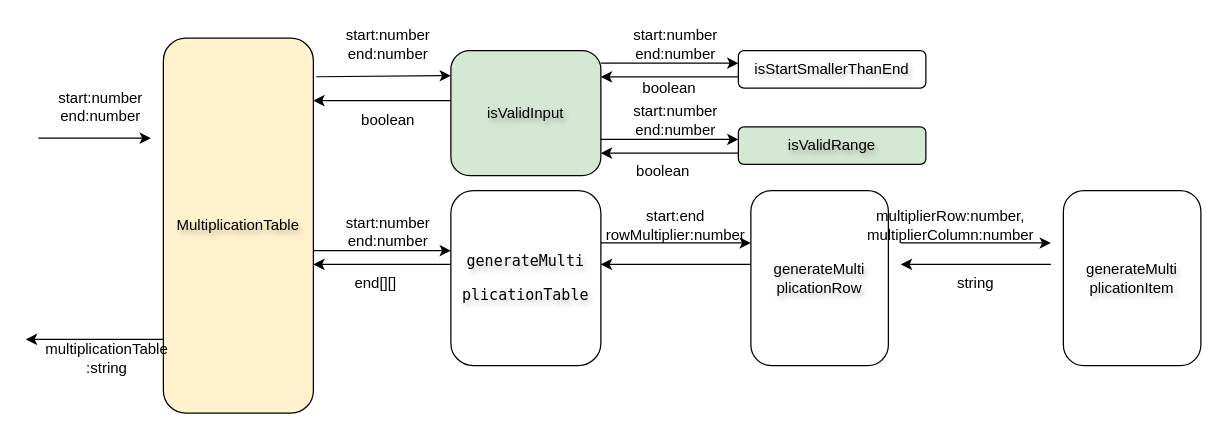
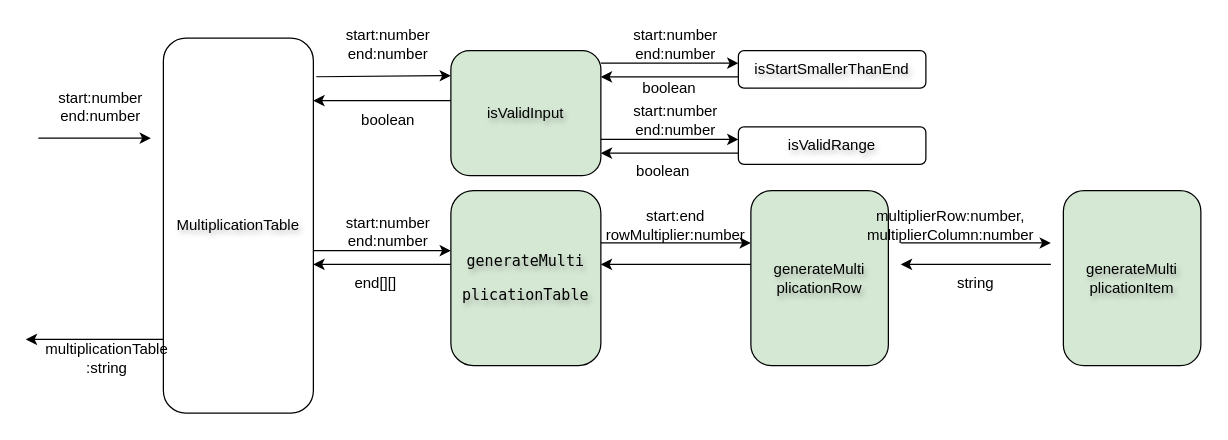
  <mxCell id="0" />
  <mxCell id="1" parent="0" />
- <mxCell id="2" value="MultiplicationTable" style="rounded=1;whiteSpace=wrap;html=1;rotation=0;textShadow=1;horizontal=1;fillColor=#fff2cc;" vertex="1" parent="1"><mxGeometry x="130" y="30" width="120" height="300" as="geometry" /></mxCell>
+ <mxCell id="2" value="MultiplicationTable" style="rounded=1;whiteSpace=wrap;html=1;rotation=0;textShadow=1;horizontal=1;" vertex="1" parent="1"><mxGeometry x="130" y="30" width="120" height="300" as="geometry" /></mxCell>
  <mxCell id="3" value="" style="endArrow=classic;html=1;rounded=0;" edge="1" parent="1"><mxGeometry width="50" height="50" relative="1" as="geometry"><mxPoint x="30" y="110" as="sourcePoint" /><mxPoint x="120" y="110" as="targetPoint" /></mxGeometry></mxCell>
  <mxCell id="4" value="start:number&lt;div&gt;end:number&lt;/div&gt;" style="text;strokeColor=none;align=center;fillColor=none;html=1;verticalAlign=middle;whiteSpace=wrap;rounded=0;" vertex="1" parent="1"><mxGeometry x="50" y="70" width="60" height="30" as="geometry" /></mxCell>
  <mxCell id="5" value="multiplicationTable&lt;div&gt;:string&lt;/div&gt;" style="text;strokeColor=none;align=center;fillColor=none;html=1;verticalAlign=middle;whiteSpace=wrap;rounded=0;" vertex="1" parent="1"><mxGeometry x="55" y="271" width="60" height="30" as="geometry" /></mxCell>
  <mxCell id="6" value="" style="endArrow=classic;html=1;rounded=0;" edge="1" parent="1"><mxGeometry width="50" height="50" relative="1" as="geometry"><mxPoint x="130" y="271" as="sourcePoint" /><mxPoint x="20" y="271" as="targetPoint" /></mxGeometry></mxCell>
  <mxCell id="7" value="isValidInput" style="rounded=1;whiteSpace=wrap;html=1;rotation=0;textShadow=1;horizontal=1;fillColor=#d5e8d4;" vertex="1" parent="1"><mxGeometry x="360" y="40" width="120" height="100" as="geometry" /></mxCell>
  <mxCell id="8" value="" style="endArrow=classic;html=1;rounded=0;exitX=1.019;exitY=0.103;exitDx=0;exitDy=0;exitPerimeter=0;" edge="1" parent="1" source="2"><mxGeometry width="50" height="50" relative="1" as="geometry"><mxPoint x="260" y="60" as="sourcePoint" /><mxPoint x="360" y="60" as="targetPoint" /></mxGeometry></mxCell>
  <mxCell id="9" value="start:number&lt;div&gt;end:number&lt;/div&gt;" style="text;strokeColor=none;align=center;fillColor=none;html=1;verticalAlign=middle;whiteSpace=wrap;rounded=0;" vertex="1" parent="1"><mxGeometry x="280" y="20" width="60" height="30" as="geometry" /></mxCell>
  <mxCell id="10" value="boolean" style="text;strokeColor=none;align=center;fillColor=none;html=1;verticalAlign=middle;whiteSpace=wrap;rounded=0;" vertex="1" parent="1"><mxGeometry x="280" y="81" width="60" height="30" as="geometry" /></mxCell>
  <mxCell id="11" value="" style="endArrow=classic;html=1;rounded=0;" edge="1" parent="1"><mxGeometry width="50" height="50" relative="1" as="geometry"><mxPoint x="360" y="80" as="sourcePoint" /><mxPoint x="250" y="80" as="targetPoint" /></mxGeometry></mxCell>
- <mxCell id="12" value="&lt;pre&gt;generateMulti&lt;/pre&gt;&lt;pre&gt;plicationTable&lt;/pre&gt;" style="rounded=1;whiteSpace=wrap;html=1;rotation=0;textShadow=1;horizontal=1;" vertex="1" parent="1"><mxGeometry x="360" y="152" width="120" height="140" as="geometry" /></mxCell>
+ <mxCell id="12" value="&lt;pre&gt;generateMulti&lt;/pre&gt;&lt;pre&gt;plicationTable&lt;/pre&gt;" style="rounded=1;whiteSpace=wrap;html=1;rotation=0;textShadow=1;horizontal=1;fillColor=#d5e8d4;" vertex="1" parent="1"><mxGeometry x="360" y="152" width="120" height="140" as="geometry" /></mxCell>
  <mxCell id="13" value="isStartSmallerThanEnd" style="rounded=1;whiteSpace=wrap;html=1;rotation=0;textShadow=1;horizontal=1;" vertex="1" parent="1"><mxGeometry x="590" y="40" width="150" height="30" as="geometry" /></mxCell>
  <mxCell id="14" value="start:number&lt;div&gt;end:number&lt;/div&gt;" style="text;strokeColor=none;align=center;fillColor=none;html=1;verticalAlign=middle;whiteSpace=wrap;rounded=0;" vertex="1" parent="1"><mxGeometry x="510" y="20" width="60" height="30" as="geometry" /></mxCell>
  <mxCell id="15" value="boolean" style="text;strokeColor=none;align=center;fillColor=none;html=1;verticalAlign=middle;whiteSpace=wrap;rounded=0;" vertex="1" parent="1"><mxGeometry x="505" y="55" width="60" height="30" as="geometry" /></mxCell>
  <mxCell id="16" value="" style="endArrow=classic;html=1;rounded=0;" edge="1" parent="1"><mxGeometry width="50" height="50" relative="1" as="geometry"><mxPoint x="590" y="61" as="sourcePoint" /><mxPoint x="480" y="61" as="targetPoint" /></mxGeometry></mxCell>
  <mxCell id="17" value="" style="endArrow=classic;html=1;rounded=0;" edge="1" parent="1"><mxGeometry width="50" height="50" relative="1" as="geometry"><mxPoint x="480" y="50" as="sourcePoint" /><mxPoint x="590" y="50" as="targetPoint" /></mxGeometry></mxCell>
- <mxCell id="18" value="isValidRange" style="rounded=1;whiteSpace=wrap;html=1;rotation=0;textShadow=1;horizontal=1;fillColor=#d5e8d4;" vertex="1" parent="1"><mxGeometry x="590" y="101" width="150" height="30" as="geometry" /></mxCell>
+ <mxCell id="18" value="isValidRange" style="rounded=1;whiteSpace=wrap;html=1;rotation=0;textShadow=1;horizontal=1;" vertex="1" parent="1"><mxGeometry x="590" y="101" width="150" height="30" as="geometry" /></mxCell>
  <mxCell id="19" value="start:number&lt;div&gt;end:number&lt;/div&gt;" style="text;strokeColor=none;align=center;fillColor=none;html=1;verticalAlign=middle;whiteSpace=wrap;rounded=0;" vertex="1" parent="1"><mxGeometry x="510" y="81" width="60" height="30" as="geometry" /></mxCell>
  <mxCell id="20" value="boolean" style="text;strokeColor=none;align=center;fillColor=none;html=1;verticalAlign=middle;whiteSpace=wrap;rounded=0;" vertex="1" parent="1"><mxGeometry x="500" y="122" width="60" height="30" as="geometry" /></mxCell>
  <mxCell id="21" value="" style="endArrow=classic;html=1;rounded=0;" edge="1" parent="1"><mxGeometry width="50" height="50" relative="1" as="geometry"><mxPoint x="590" y="122" as="sourcePoint" /><mxPoint x="480" y="122" as="targetPoint" /></mxGeometry></mxCell>
  <mxCell id="22" value="" style="endArrow=classic;html=1;rounded=0;" edge="1" parent="1"><mxGeometry width="50" height="50" relative="1" as="geometry"><mxPoint x="480" y="111" as="sourcePoint" /><mxPoint x="590" y="111" as="targetPoint" /></mxGeometry></mxCell>
  <mxCell id="23" value="start:number&lt;div&gt;end:number&lt;/div&gt;" style="text;strokeColor=none;align=center;fillColor=none;html=1;verticalAlign=middle;whiteSpace=wrap;rounded=0;" vertex="1" parent="1"><mxGeometry x="280" y="170" width="60" height="30" as="geometry" /></mxCell>
  <mxCell id="24" value="end[][]" style="text;strokeColor=none;align=center;fillColor=none;html=1;verticalAlign=middle;whiteSpace=wrap;rounded=0;" vertex="1" parent="1"><mxGeometry x="270" y="211" width="60" height="30" as="geometry" /></mxCell>
  <mxCell id="25" value="" style="endArrow=classic;html=1;rounded=0;" edge="1" parent="1"><mxGeometry width="50" height="50" relative="1" as="geometry"><mxPoint x="360" y="211" as="sourcePoint" /><mxPoint x="250" y="211" as="targetPoint" /></mxGeometry></mxCell>
  <mxCell id="26" value="" style="endArrow=classic;html=1;rounded=0;" edge="1" parent="1"><mxGeometry width="50" height="50" relative="1" as="geometry"><mxPoint x="250" y="200" as="sourcePoint" /><mxPoint x="360" y="200" as="targetPoint" /></mxGeometry></mxCell>
- <mxCell id="27" value="generateMulti&lt;div&gt;plicationRow&lt;/div&gt;" style="rounded=1;whiteSpace=wrap;html=1;rotation=0;textShadow=1;horizontal=1;" vertex="1" parent="1"><mxGeometry x="600" y="152" width="110" height="140" as="geometry" /></mxCell>
+ <mxCell id="27" value="generateMulti&lt;div&gt;plicationRow&lt;/div&gt;" style="rounded=1;whiteSpace=wrap;html=1;rotation=0;textShadow=1;horizontal=1;fillColor=#d5e8d4;" vertex="1" parent="1"><mxGeometry x="600" y="152" width="110" height="140" as="geometry" /></mxCell>
  <mxCell id="28" value="start:end&lt;div&gt;rowMultiplier:number&lt;/div&gt;" style="text;strokeColor=none;align=center;fillColor=none;html=1;verticalAlign=middle;whiteSpace=wrap;rounded=0;" vertex="1" parent="1"><mxGeometry x="510" y="165" width="60" height="30" as="geometry" /></mxCell>
  <mxCell id="29" value="" style="endArrow=classic;html=1;rounded=0;" edge="1" parent="1"><mxGeometry width="50" height="50" relative="1" as="geometry"><mxPoint x="600" y="211" as="sourcePoint" /><mxPoint x="480" y="211" as="targetPoint" /></mxGeometry></mxCell>
  <mxCell id="30" value="" style="endArrow=classic;html=1;rounded=0;" edge="1" parent="1"><mxGeometry width="50" height="50" relative="1" as="geometry"><mxPoint x="720" y="193.82" as="sourcePoint" /><mxPoint x="840" y="193.82" as="targetPoint" /></mxGeometry></mxCell>
- <mxCell id="31" value="generateMulti&lt;div&gt;plicationItem&lt;/div&gt;" style="rounded=1;whiteSpace=wrap;html=1;rotation=0;textShadow=1;horizontal=1;" vertex="1" parent="1"><mxGeometry x="850" y="152" width="110" height="140" as="geometry" /></mxCell>
+ <mxCell id="31" value="generateMulti&lt;div&gt;plicationItem&lt;/div&gt;" style="rounded=1;whiteSpace=wrap;html=1;rotation=0;textShadow=1;horizontal=1;fillColor=#d5e8d4;" vertex="1" parent="1"><mxGeometry x="850" y="152" width="110" height="140" as="geometry" /></mxCell>
  <mxCell id="32" value="multiplierRow:number,&lt;div&gt;multiplierColumn:number&lt;/div&gt;" style="text;strokeColor=none;align=center;fillColor=none;html=1;verticalAlign=middle;whiteSpace=wrap;rounded=0;" vertex="1" parent="1"><mxGeometry x="730" y="165" width="60" height="30" as="geometry" /></mxCell>
  <mxCell id="33" value="string" style="text;strokeColor=none;align=center;fillColor=none;html=1;verticalAlign=middle;whiteSpace=wrap;rounded=0;" vertex="1" parent="1"><mxGeometry x="750" y="211" width="60" height="30" as="geometry" /></mxCell>
  <mxCell id="34" value="" style="endArrow=classic;html=1;rounded=0;" edge="1" parent="1"><mxGeometry width="50" height="50" relative="1" as="geometry"><mxPoint x="840" y="211" as="sourcePoint" /><mxPoint x="720" y="211" as="targetPoint" /></mxGeometry></mxCell>
  <mxCell id="35" value="" style="endArrow=classic;html=1;rounded=0;" edge="1" parent="1"><mxGeometry width="50" height="50" relative="1" as="geometry"><mxPoint x="480" y="193.82" as="sourcePoint" /><mxPoint x="600" y="193.82" as="targetPoint" /></mxGeometry></mxCell>
